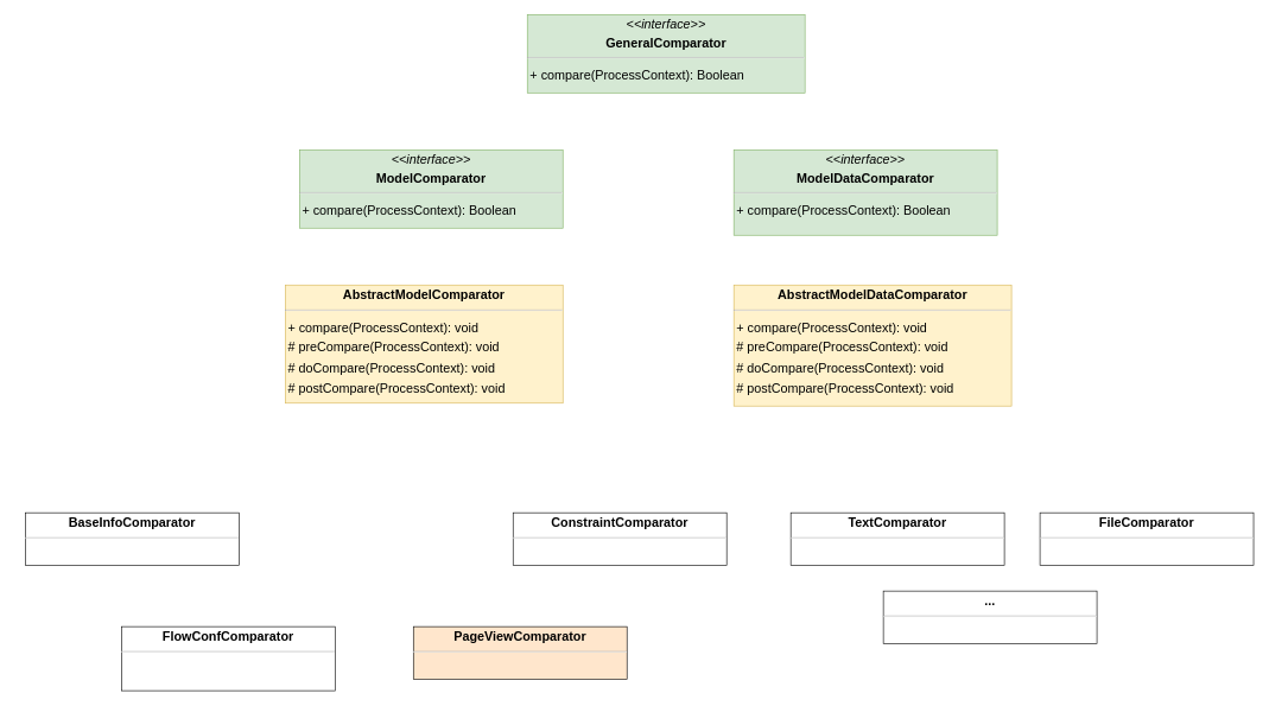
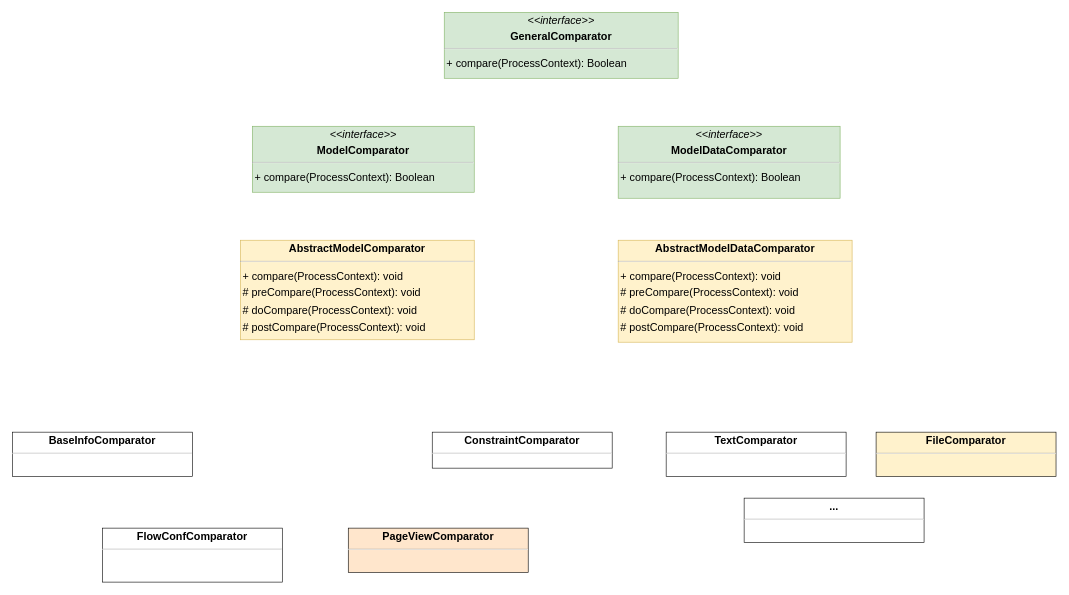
  <mxCell id="0" />
  <mxCell id="1" parent="0" />
  <mxCell id="2" value="&lt;p style=&quot;margin: 4px 0px 0px; text-align: center; font-size: 18px;&quot;&gt;&lt;i&gt;&amp;lt;&amp;lt;interface&amp;gt;&amp;gt;&lt;/i&gt;&lt;b style=&quot;font-size: 18px;&quot;&gt;&lt;/b&gt;&lt;/p&gt;&lt;p style=&quot;text-align: center; margin: 4px 0px 0px;&quot;&gt;&lt;span style=&quot;background-color: initial; text-align: left;&quot;&gt;&lt;b&gt;GeneralComparator&lt;/b&gt;&lt;/span&gt;&lt;/p&gt;&lt;hr style=&quot;font-size: 18px;&quot;&gt;&lt;p style=&quot;margin: 0px 0px 0px 4px; line-height: 1.6; font-size: 18px;&quot;&gt;+ compare(ProcessContext): Boolean&lt;/p&gt;" style="verticalAlign=top;align=left;overflow=fill;fontSize=18;fontFamily=Helvetica;html=1;rounded=0;shadow=0;comic=0;labelBackgroundColor=none;strokeWidth=1;fillColor=#d5e8d4;strokeColor=#82b366;" vertex="1" parent="1"><mxGeometry x="740" y="20" width="390" height="110" as="geometry" /></mxCell>
  <mxCell id="3" value="&lt;p style=&quot;margin: 4px 0px 0px; text-align: center;&quot;&gt;&lt;i&gt;&amp;lt;&amp;lt;interface&amp;gt;&amp;gt;&lt;/i&gt;&lt;/p&gt;&lt;p style=&quot;text-align: center; margin: 4px 0px 0px;&quot;&gt;&lt;span style=&quot;background-color: initial; text-align: left;&quot;&gt;&lt;b&gt;ModelComparator&lt;/b&gt;&lt;/span&gt;&lt;/p&gt;&lt;hr style=&quot;font-size: 18px;&quot;&gt;&lt;p style=&quot;margin: 0px 0px 0px 4px; line-height: 1.6; font-size: 18px;&quot;&gt;+ compare(ProcessContext): Boolean&lt;/p&gt;&lt;p style=&quot;margin: 0px 0px 0px 4px; line-height: 1.6; font-size: 18px;&quot;&gt;&lt;br&gt;&lt;/p&gt;" style="verticalAlign=top;align=left;overflow=fill;fontSize=18;fontFamily=Helvetica;html=1;rounded=0;shadow=0;comic=0;labelBackgroundColor=none;strokeWidth=1;fillColor=#d5e8d4;strokeColor=#82b366;" vertex="1" parent="1"><mxGeometry x="420" y="210" width="370" height="110" as="geometry" /></mxCell>
  <mxCell id="4" value="&lt;p style=&quot;margin: 4px 0px 0px; text-align: center;&quot;&gt;&lt;i&gt;&amp;lt;&amp;lt;interface&amp;gt;&amp;gt;&lt;/i&gt;&lt;/p&gt;&lt;p style=&quot;margin: 4px 0px 0px; text-align: center;&quot;&gt;&lt;b style=&quot;font-size: 18px;&quot;&gt;ModelData&lt;/b&gt;&lt;span style=&quot;background-color: initial; text-align: left;&quot;&gt;&lt;b&gt;Comparator&lt;/b&gt;&lt;/span&gt;&lt;/p&gt;&lt;hr style=&quot;font-size: 18px;&quot;&gt;&lt;p style=&quot;margin: 0px 0px 0px 4px; line-height: 1.6; font-size: 18px;&quot;&gt;+ compare(ProcessContext): Boolean&lt;/p&gt;&lt;p style=&quot;margin: 0px 0px 0px 4px; line-height: 1.6; font-size: 18px;&quot;&gt;&lt;br&gt;&lt;/p&gt;" style="verticalAlign=top;align=left;overflow=fill;fontSize=18;fontFamily=Helvetica;html=1;rounded=0;shadow=0;comic=0;labelBackgroundColor=none;strokeWidth=1;fillColor=#d5e8d4;strokeColor=#82b366;" vertex="1" parent="1"><mxGeometry x="1030" y="210" width="370" height="120" as="geometry" /></mxCell>
- <mxCell id="5" value="&lt;p style=&quot;margin: 4px 0px 0px; text-align: center; font-size: 18px;&quot;&gt;&lt;b&gt;ConstraintComparator&lt;/b&gt;&lt;/p&gt;&lt;hr style=&quot;font-size: 18px;&quot;&gt;&lt;p style=&quot;margin: 0px 0px 0px 4px; line-height: 1.6; font-size: 18px;&quot;&gt;&lt;br&gt;&lt;/p&gt;" style="verticalAlign=top;align=left;overflow=fill;fontSize=18;fontFamily=Helvetica;html=1;rounded=0;shadow=0;comic=0;labelBackgroundColor=none;strokeWidth=1;" vertex="1" parent="1"><mxGeometry x="720" y="720" width="300" height="74" as="geometry" /></mxCell>
+ <mxCell id="5" value="&lt;p style=&quot;margin: 4px 0px 0px; text-align: center; font-size: 18px;&quot;&gt;&lt;b&gt;ConstraintComparator&lt;/b&gt;&lt;/p&gt;&lt;hr style=&quot;font-size: 18px;&quot;&gt;&lt;p style=&quot;margin: 0px 0px 0px 4px; line-height: 1.6; font-size: 18px;&quot;&gt;&lt;br&gt;&lt;/p&gt;" style="verticalAlign=top;align=left;overflow=fill;fontSize=18;fontFamily=Helvetica;html=1;rounded=0;shadow=0;comic=0;labelBackgroundColor=none;strokeWidth=1;" vertex="1" parent="1"><mxGeometry x="720" y="720" width="300" height="60" as="geometry" /></mxCell>
  <mxCell id="6" value="&lt;p style=&quot;margin: 4px 0px 0px; text-align: center; font-size: 18px;&quot;&gt;&lt;b&gt;PageViewComparator&lt;/b&gt;&lt;/p&gt;&lt;hr style=&quot;font-size: 18px;&quot;&gt;&lt;p style=&quot;margin: 0px 0px 0px 4px; line-height: 1.6; font-size: 18px;&quot;&gt;&lt;br&gt;&lt;/p&gt;" style="verticalAlign=top;align=left;overflow=fill;fontSize=18;fontFamily=Helvetica;html=1;rounded=0;shadow=0;comic=0;labelBackgroundColor=none;strokeWidth=1;fillColor=#ffe6cc;" vertex="1" parent="1"><mxGeometry x="580" y="880" width="300" height="74" as="geometry" /></mxCell>
  <mxCell id="7" value="&lt;p style=&quot;margin: 4px 0px 0px; text-align: center; font-size: 18px;&quot;&gt;&lt;b&gt;FlowConfComparator&lt;/b&gt;&lt;/p&gt;&lt;hr style=&quot;font-size: 18px;&quot;&gt;&lt;p style=&quot;margin: 0px 0px 0px 4px; line-height: 1.6; font-size: 18px;&quot;&gt;&lt;br&gt;&lt;/p&gt;" style="verticalAlign=top;align=left;overflow=fill;fontSize=18;fontFamily=Helvetica;html=1;rounded=0;shadow=0;comic=0;labelBackgroundColor=none;strokeWidth=1;" vertex="1" parent="1"><mxGeometry x="170" y="880" width="300" height="90" as="geometry" /></mxCell>
- <mxCell id="8" value="&lt;p style=&quot;margin: 4px 0px 0px; text-align: center; font-size: 18px;&quot;&gt;&lt;b&gt;BaseInfoComparator&lt;/b&gt;&lt;/p&gt;&lt;hr style=&quot;font-size: 18px;&quot;&gt;&lt;p style=&quot;margin: 0px 0px 0px 4px; line-height: 1.6; font-size: 18px;&quot;&gt;&lt;br&gt;&lt;/p&gt;" style="verticalAlign=top;align=left;overflow=fill;fontSize=18;fontFamily=Helvetica;html=1;rounded=0;shadow=0;comic=0;labelBackgroundColor=none;strokeWidth=1;" vertex="1" parent="1"><mxGeometry x="35" y="720" width="300" height="74" as="geometry" /></mxCell>
+ <mxCell id="8" value="&lt;p style=&quot;margin: 4px 0px 0px; text-align: center; font-size: 18px;&quot;&gt;&lt;b&gt;BaseInfoComparator&lt;/b&gt;&lt;/p&gt;&lt;hr style=&quot;font-size: 18px;&quot;&gt;&lt;p style=&quot;margin: 0px 0px 0px 4px; line-height: 1.6; font-size: 18px;&quot;&gt;&lt;br&gt;&lt;/p&gt;" style="verticalAlign=top;align=left;overflow=fill;fontSize=18;fontFamily=Helvetica;html=1;rounded=0;shadow=0;comic=0;labelBackgroundColor=none;strokeWidth=1;" vertex="1" parent="1"><mxGeometry x="20" y="720" width="300" height="74" as="geometry" /></mxCell>
  <mxCell id="9" value="&lt;p style=&quot;margin: 4px 0px 0px; text-align: center; font-size: 18px;&quot;&gt;&lt;b&gt;TextComparator&lt;/b&gt;&lt;/p&gt;&lt;hr style=&quot;font-size: 18px;&quot;&gt;&lt;p style=&quot;margin: 0px 0px 0px 4px; line-height: 1.6; font-size: 18px;&quot;&gt;&lt;br&gt;&lt;/p&gt;" style="verticalAlign=top;align=left;overflow=fill;fontSize=18;fontFamily=Helvetica;html=1;rounded=0;shadow=0;comic=0;labelBackgroundColor=none;strokeWidth=1;" vertex="1" parent="1"><mxGeometry x="1110" y="720" width="300" height="74" as="geometry" /></mxCell>
- <mxCell id="10" value="&lt;p style=&quot;margin: 4px 0px 0px; text-align: center; font-size: 18px;&quot;&gt;&lt;b&gt;FileComparator&lt;/b&gt;&lt;/p&gt;&lt;hr style=&quot;font-size: 18px;&quot;&gt;&lt;p style=&quot;margin: 0px 0px 0px 4px; line-height: 1.6; font-size: 18px;&quot;&gt;&lt;br&gt;&lt;/p&gt;" style="verticalAlign=top;align=left;overflow=fill;fontSize=18;fontFamily=Helvetica;html=1;rounded=0;shadow=0;comic=0;labelBackgroundColor=none;strokeWidth=1;" vertex="1" parent="1"><mxGeometry x="1460" y="720" width="300" height="74" as="geometry" /></mxCell>
+ <mxCell id="10" value="&lt;p style=&quot;margin: 4px 0px 0px; text-align: center; font-size: 18px;&quot;&gt;&lt;b&gt;FileComparator&lt;/b&gt;&lt;/p&gt;&lt;hr style=&quot;font-size: 18px;&quot;&gt;&lt;p style=&quot;margin: 0px 0px 0px 4px; line-height: 1.6; font-size: 18px;&quot;&gt;&lt;br&gt;&lt;/p&gt;" style="verticalAlign=top;align=left;overflow=fill;fontSize=18;fontFamily=Helvetica;html=1;rounded=0;shadow=0;comic=0;labelBackgroundColor=none;strokeWidth=1;fillColor=#fff2cc;" vertex="1" parent="1"><mxGeometry x="1460" y="720" width="300" height="74" as="geometry" /></mxCell>
  <mxCell id="11" value="&lt;p style=&quot;margin: 4px 0px 0px; text-align: center; font-size: 18px;&quot;&gt;&lt;b&gt;...&lt;/b&gt;&lt;/p&gt;&lt;hr style=&quot;font-size: 18px;&quot;&gt;&lt;p style=&quot;margin: 0px 0px 0px 4px; line-height: 1.6; font-size: 18px;&quot;&gt;&lt;br&gt;&lt;/p&gt;" style="verticalAlign=top;align=left;overflow=fill;fontSize=18;fontFamily=Helvetica;html=1;rounded=0;shadow=0;comic=0;labelBackgroundColor=none;strokeWidth=1;" vertex="1" parent="1"><mxGeometry x="1240" y="830" width="300" height="74" as="geometry" /></mxCell>
  <mxCell id="12" value="&lt;p style=&quot;margin: 4px 0px 0px; text-align: center;&quot;&gt;&lt;b style=&quot;background-color: initial; text-align: left;&quot;&gt;AbstractModelComparator&lt;/b&gt;&lt;/p&gt;&lt;hr style=&quot;font-size: 18px;&quot;&gt;&lt;p style=&quot;margin: 0px 0px 0px 4px; line-height: 1.6; font-size: 18px;&quot;&gt;+ compare(ProcessContext): void&lt;br style=&quot;font-size: 18px;&quot;&gt;# preCompare(ProcessContext): void&lt;br style=&quot;font-size: 18px;&quot;&gt;# doCompare(ProcessContext): void&lt;br style=&quot;font-size: 18px;&quot;&gt;# postCompare(ProcessContext): void&lt;/p&gt;&lt;p style=&quot;margin: 0px 0px 0px 4px; line-height: 1.6; font-size: 18px;&quot;&gt;&lt;br&gt;&lt;/p&gt;" style="verticalAlign=top;align=left;overflow=fill;fontSize=18;fontFamily=Helvetica;html=1;rounded=0;shadow=0;comic=0;labelBackgroundColor=none;strokeWidth=1;fillColor=#fff2cc;strokeColor=#d6b656;" vertex="1" parent="1"><mxGeometry x="400" y="400" width="390" height="166" as="geometry" /></mxCell>
  <mxCell id="13" value="&lt;p style=&quot;margin: 4px 0px 0px; text-align: center;&quot;&gt;&lt;b style=&quot;background-color: initial; text-align: left;&quot;&gt;AbstractModelDataComparator&lt;/b&gt;&lt;/p&gt;&lt;hr style=&quot;font-size: 18px;&quot;&gt;&lt;p style=&quot;margin: 0px 0px 0px 4px; line-height: 1.6; font-size: 18px;&quot;&gt;+ compare(ProcessContext): void&lt;br&gt;# preCompare(ProcessContext): void&lt;br&gt;# doCompare(ProcessContext): void&lt;br&gt;# postCompare(ProcessContext): void&lt;/p&gt;&lt;p style=&quot;margin: 0px 0px 0px 4px; line-height: 1.6; font-size: 18px;&quot;&gt;&lt;br&gt;&lt;/p&gt;" style="verticalAlign=top;align=left;overflow=fill;fontSize=18;fontFamily=Helvetica;html=1;rounded=0;shadow=0;comic=0;labelBackgroundColor=none;strokeWidth=1;fillColor=#fff2cc;strokeColor=#d6b656;" vertex="1" parent="1"><mxGeometry x="1030" y="400" width="390" height="170" as="geometry" /></mxCell>
